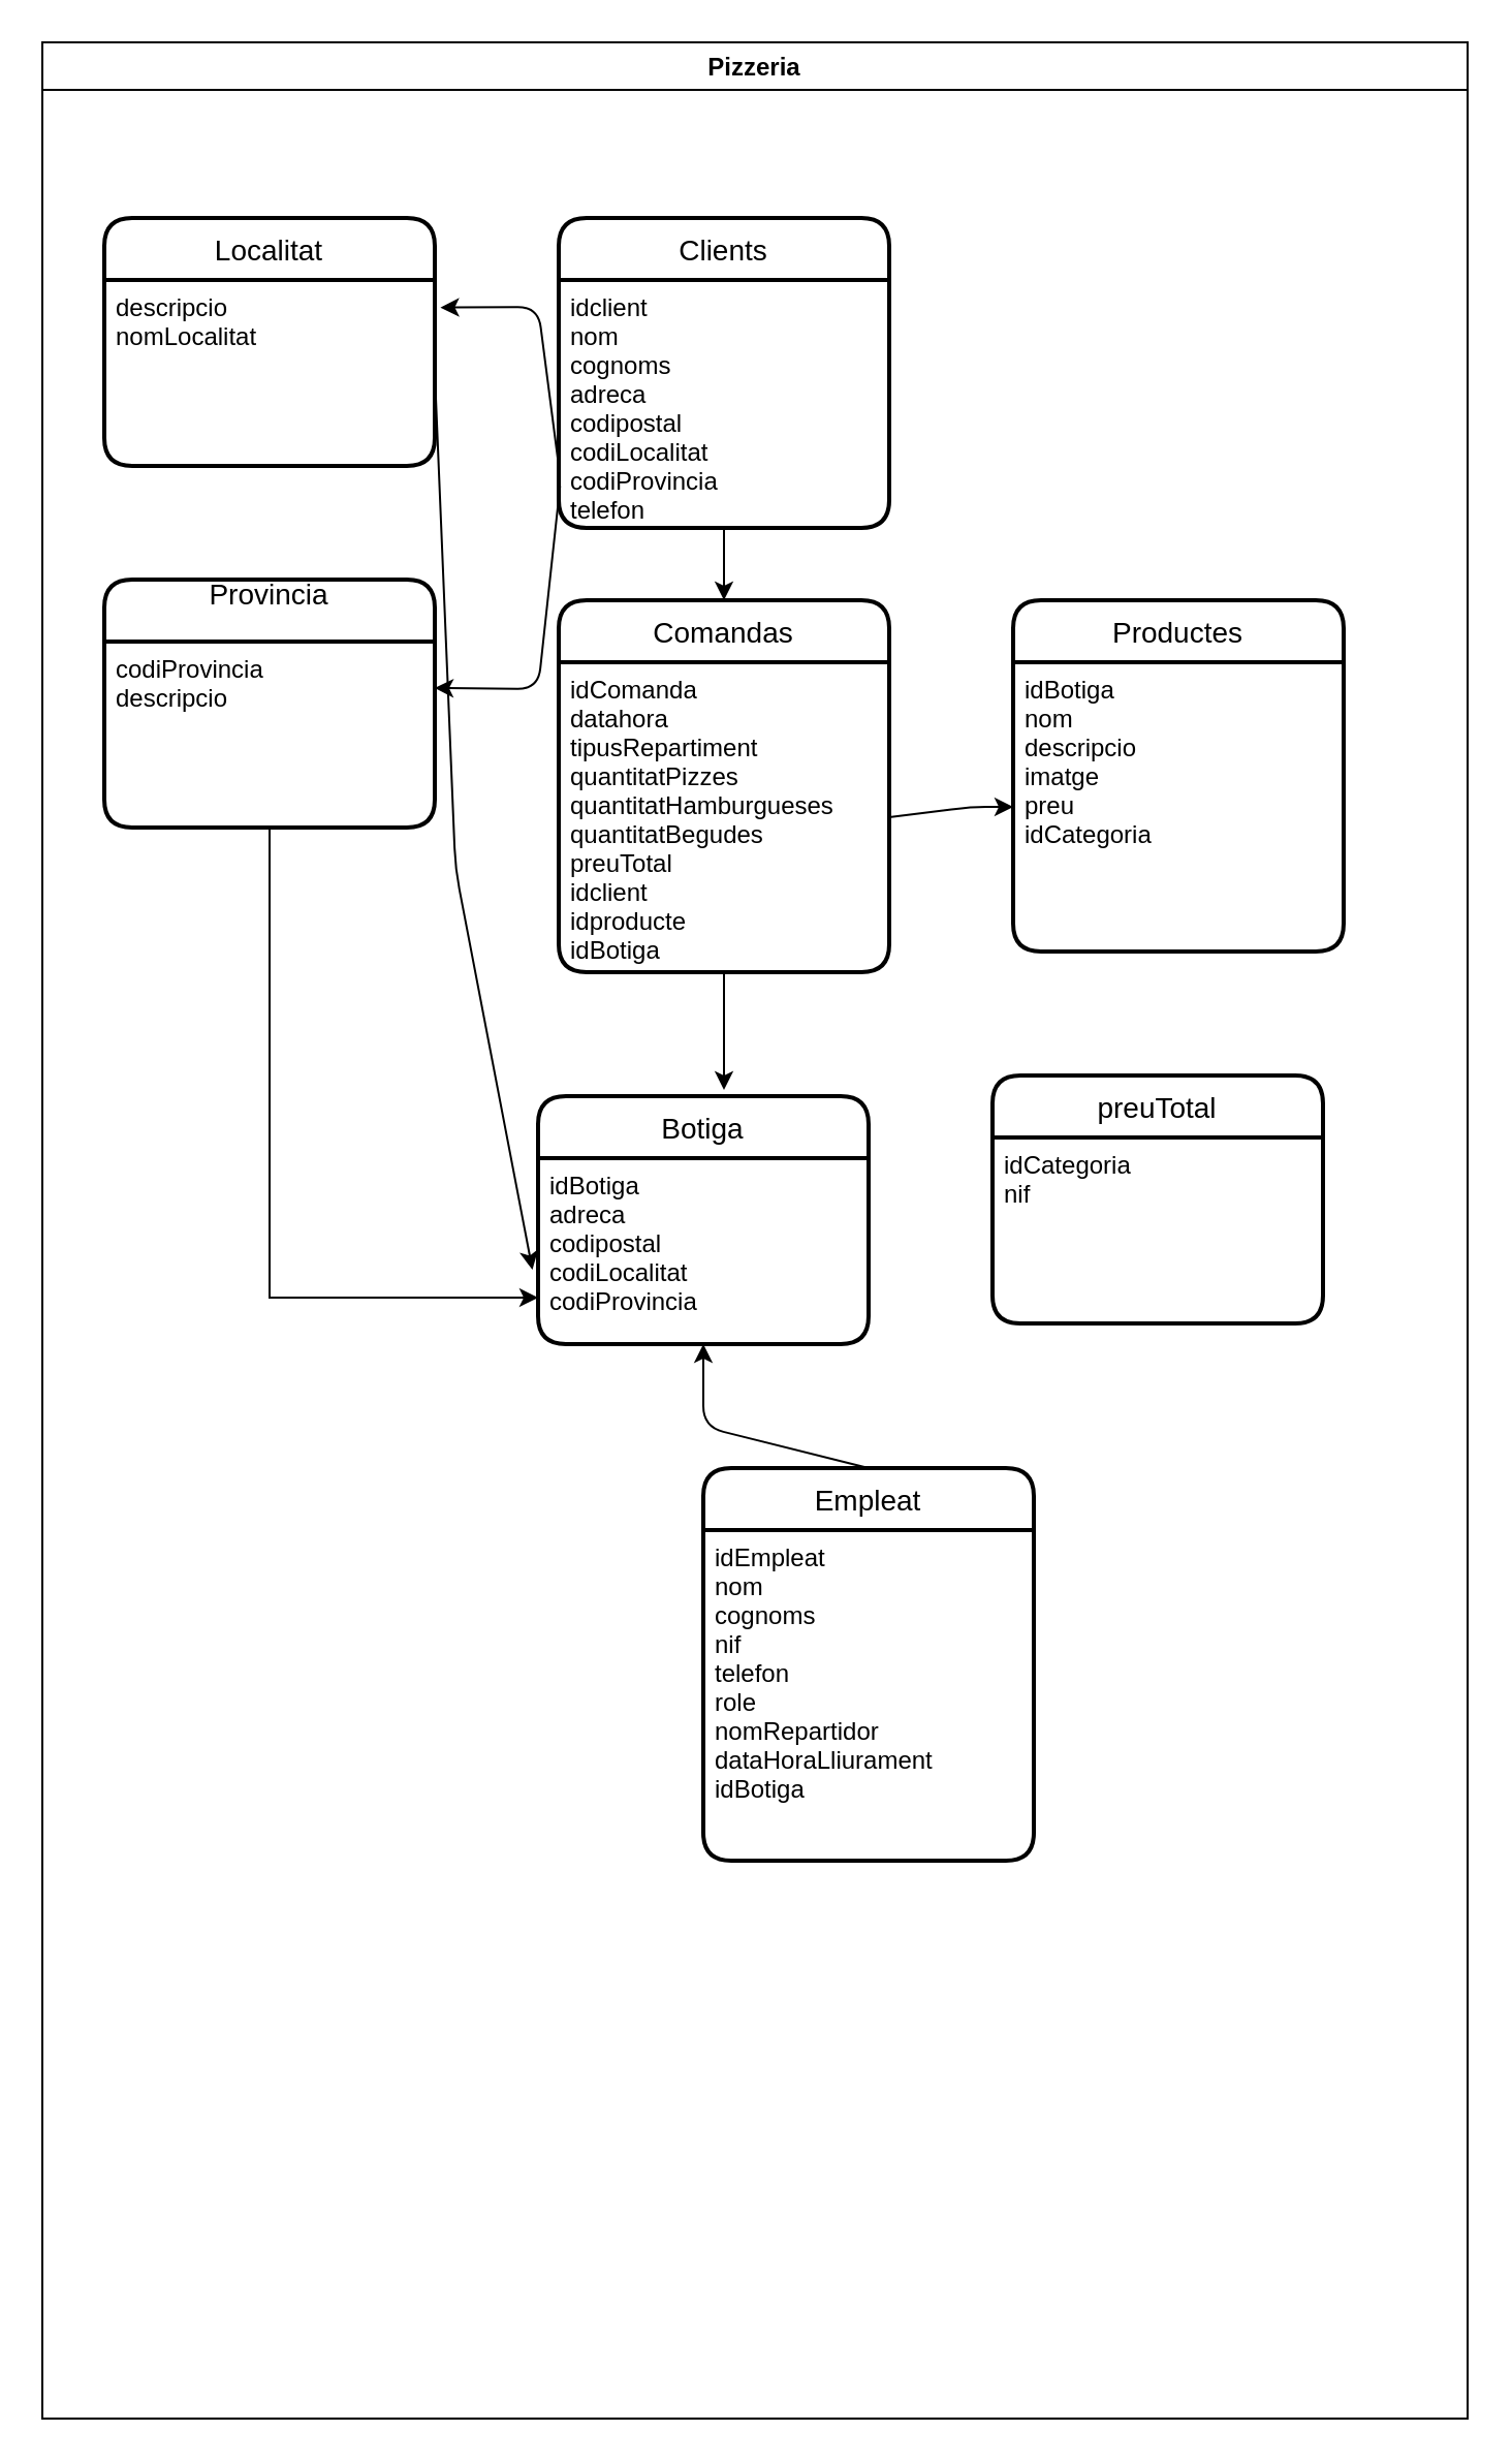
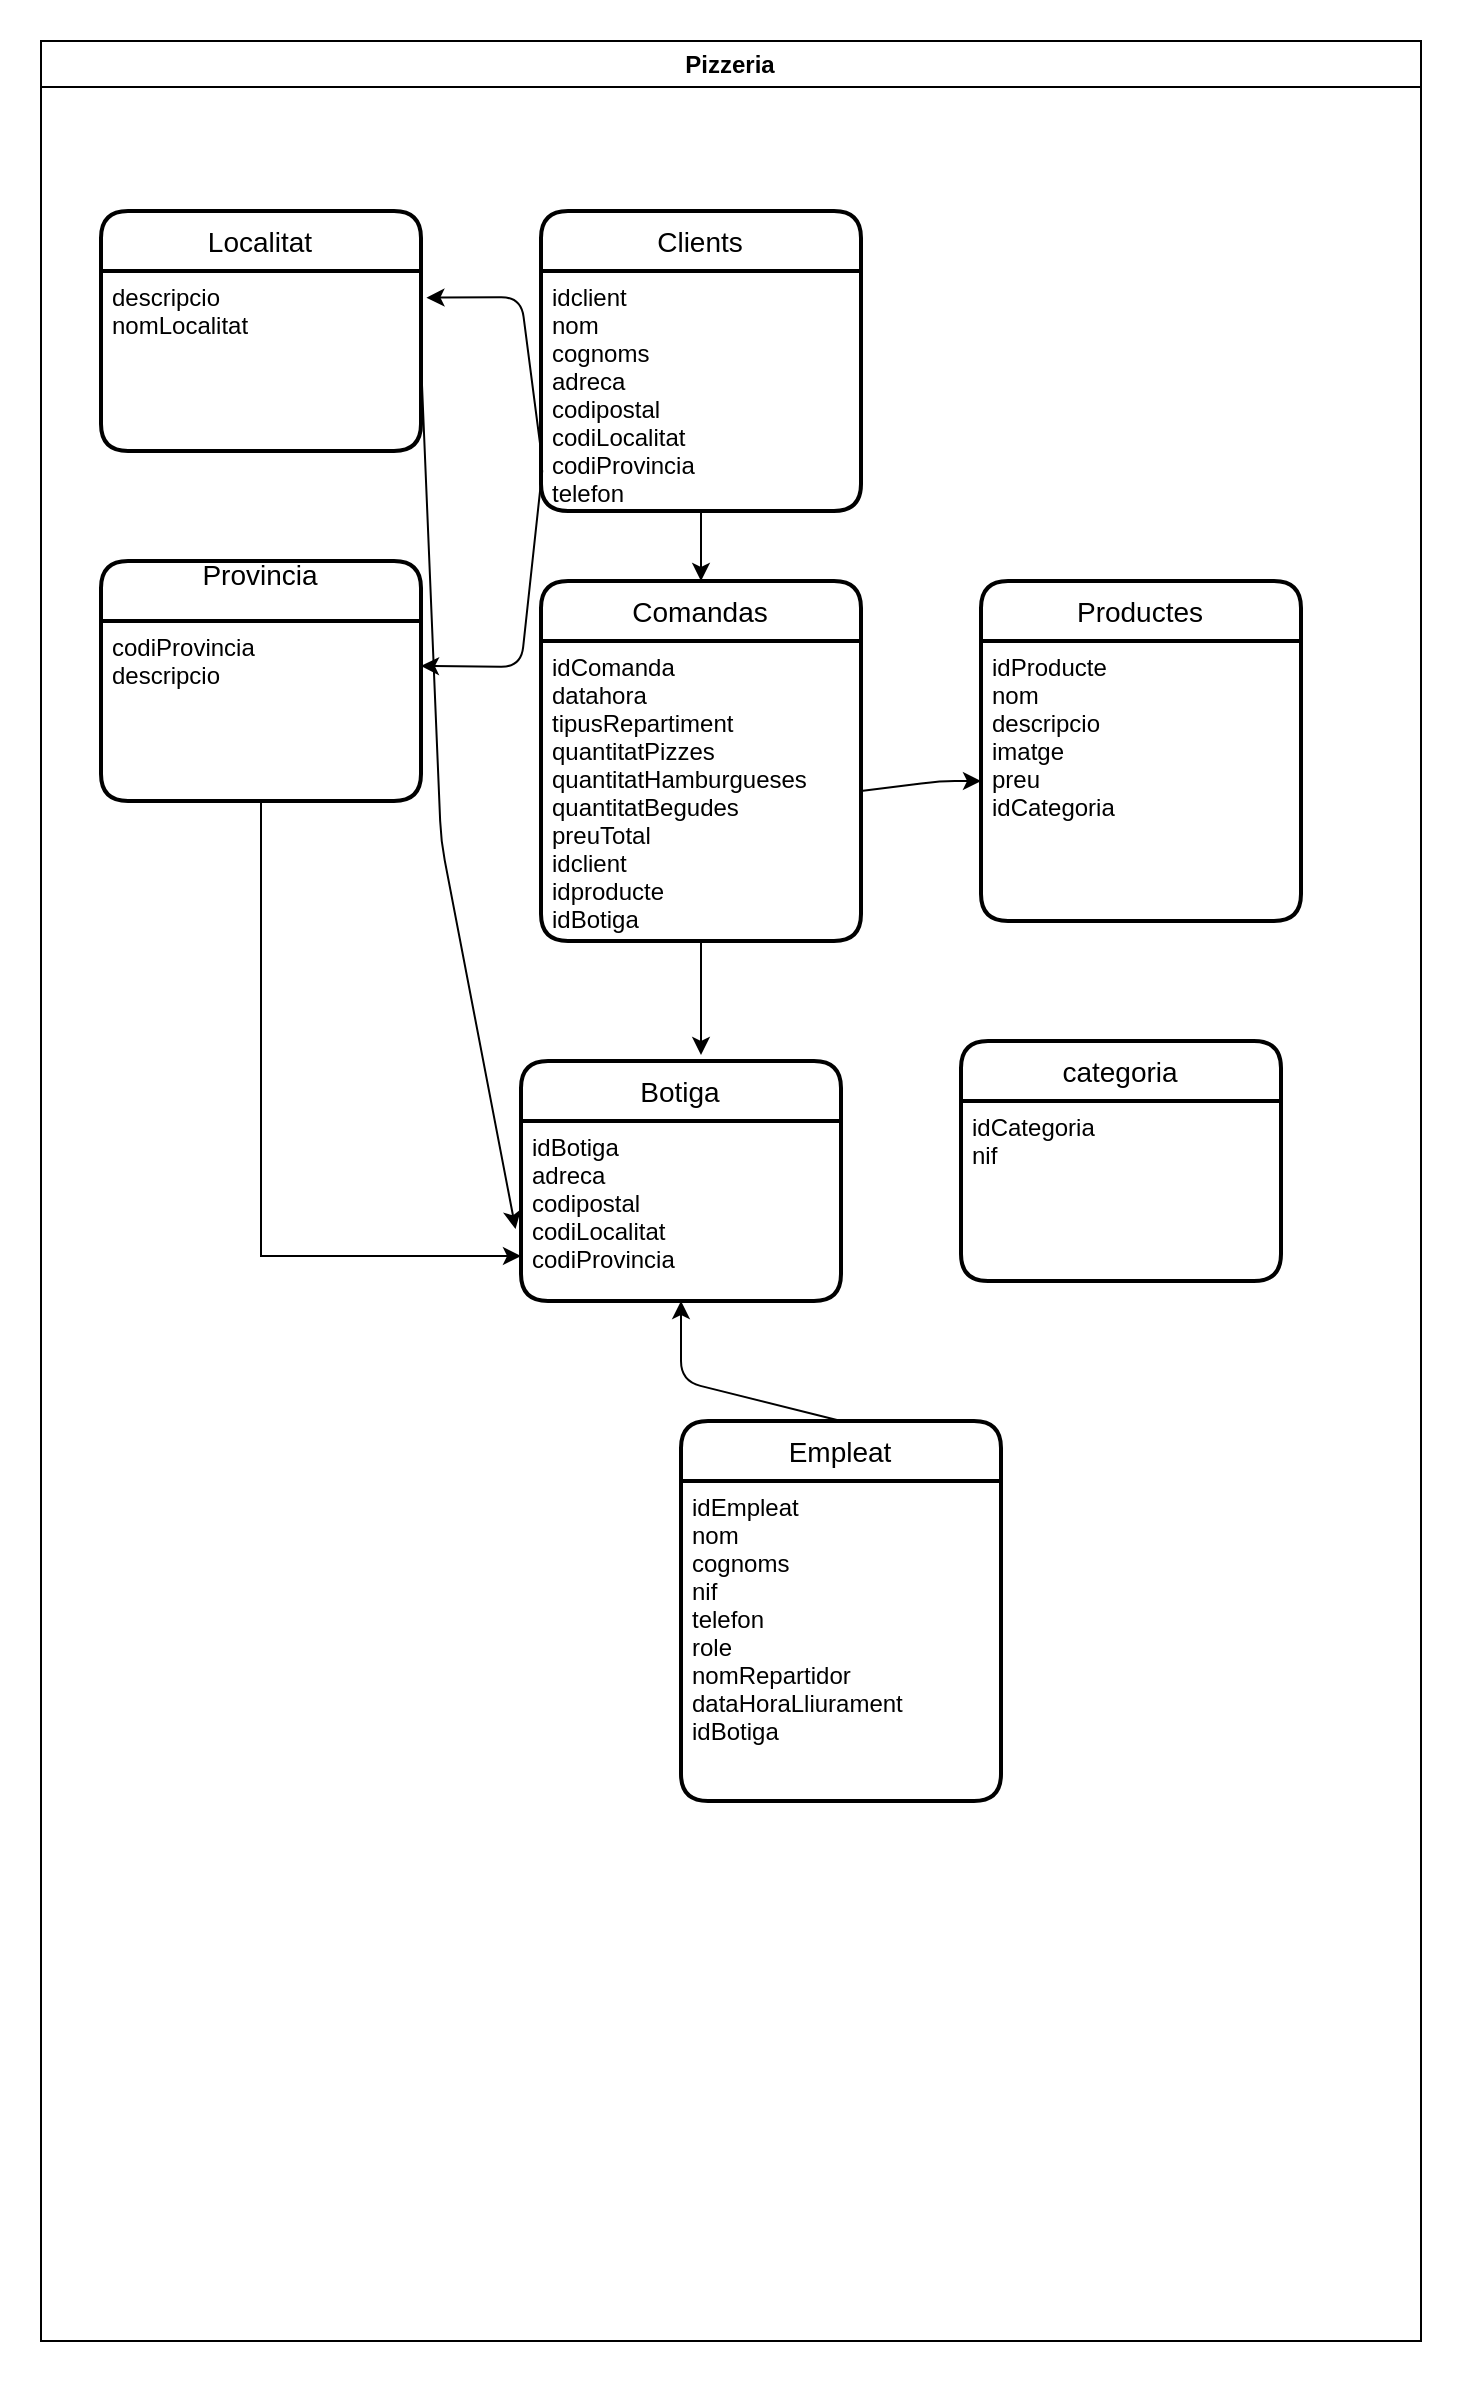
  <mxCell id="0" />
  <mxCell id="1" parent="0" />
  <mxCell id="2" value="Pizzeria" style="swimlane;" parent="1" vertex="1"><mxGeometry x="20" y="20" width="690" height="1150" as="geometry" /></mxCell>
  <mxCell id="3" value="Clients" style="swimlane;childLayout=stackLayout;horizontal=1;startSize=30;horizontalStack=0;rounded=1;fontSize=14;fontStyle=0;strokeWidth=2;resizeParent=0;resizeLast=1;shadow=0;dashed=0;align=center;" parent="2" vertex="1"><mxGeometry x="250" y="85" width="160" height="150" as="geometry" /></mxCell>
  <mxCell id="4" value="idclient&#10;nom&#10;cognoms&#10;adreca&#10;codipostal&#10;codiLocalitat&#10;codiProvincia&#10;telefon&#10;" style="align=left;strokeColor=none;fillColor=none;spacingLeft=4;fontSize=12;verticalAlign=top;resizable=0;rotatable=0;part=1;" parent="3" vertex="1"><mxGeometry y="30" width="160" height="120" as="geometry" /></mxCell>
  <mxCell id="5" value="Provincia&#10;" style="swimlane;childLayout=stackLayout;horizontal=1;startSize=30;horizontalStack=0;rounded=1;fontSize=14;fontStyle=0;strokeWidth=2;resizeParent=0;resizeLast=1;shadow=0;dashed=0;align=center;" parent="2" vertex="1"><mxGeometry x="30" y="260" width="160" height="120" as="geometry" /></mxCell>
  <mxCell id="6" value="codiProvincia&#10;descripcio" style="align=left;strokeColor=none;fillColor=none;spacingLeft=4;fontSize=12;verticalAlign=top;resizable=0;rotatable=0;part=1;" parent="5" vertex="1"><mxGeometry y="30" width="160" height="90" as="geometry" /></mxCell>
  <mxCell id="7" value="Localitat" style="swimlane;childLayout=stackLayout;horizontal=1;startSize=30;horizontalStack=0;rounded=1;fontSize=14;fontStyle=0;strokeWidth=2;resizeParent=0;resizeLast=1;shadow=0;dashed=0;align=center;" parent="2" vertex="1"><mxGeometry x="30" y="85" width="160" height="120" as="geometry" /></mxCell>
  <mxCell id="8" value="descripcio&#10;nomLocalitat" style="align=left;strokeColor=none;fillColor=none;spacingLeft=4;fontSize=12;verticalAlign=top;resizable=0;rotatable=0;part=1;" parent="7" vertex="1"><mxGeometry y="30" width="160" height="90" as="geometry" /></mxCell>
  <mxCell id="9" value="" style="endArrow=classic;html=1;entryX=1.017;entryY=0.148;entryDx=0;entryDy=0;entryPerimeter=0;exitX=0;exitY=0.75;exitDx=0;exitDy=0;" parent="2" source="4" target="8" edge="1"><mxGeometry width="50" height="50" relative="1" as="geometry"><mxPoint x="230" y="200" as="sourcePoint" /><mxPoint x="380" y="210" as="targetPoint" /><Array as="points"><mxPoint x="240" y="128" /></Array></mxGeometry></mxCell>
  <mxCell id="10" value="Productes" style="swimlane;childLayout=stackLayout;horizontal=1;startSize=30;horizontalStack=0;rounded=1;fontSize=14;fontStyle=0;strokeWidth=2;resizeParent=0;resizeLast=1;shadow=0;dashed=0;align=center;" parent="2" vertex="1"><mxGeometry x="470" y="270" width="160" height="170" as="geometry" /></mxCell>
- <mxCell id="11" value="idBotiga&#10;nom&#10;descripcio&#10;imatge&#10;preu&#10;idCategoria" style="align=left;strokeColor=none;fillColor=none;spacingLeft=4;fontSize=12;verticalAlign=top;resizable=0;rotatable=0;part=1;" parent="10" vertex="1"><mxGeometry y="30" width="160" height="140" as="geometry" /></mxCell>
- <mxCell id="12" value="preuTotal" style="swimlane;childLayout=stackLayout;horizontal=1;startSize=30;horizontalStack=0;rounded=1;fontSize=14;fontStyle=0;strokeWidth=2;resizeParent=0;resizeLast=1;shadow=0;dashed=0;align=center;" parent="2" vertex="1"><mxGeometry x="460" y="500" width="160" height="120" as="geometry" /></mxCell>
+ <mxCell id="11" value="idProducte&#10;nom&#10;descripcio&#10;imatge&#10;preu&#10;idCategoria" style="align=left;strokeColor=none;fillColor=none;spacingLeft=4;fontSize=12;verticalAlign=top;resizable=0;rotatable=0;part=1;" parent="10" vertex="1"><mxGeometry y="30" width="160" height="140" as="geometry" /></mxCell>
+ <mxCell id="12" value="categoria" style="swimlane;childLayout=stackLayout;horizontal=1;startSize=30;horizontalStack=0;rounded=1;fontSize=14;fontStyle=0;strokeWidth=2;resizeParent=0;resizeLast=1;shadow=0;dashed=0;align=center;" parent="2" vertex="1"><mxGeometry x="460" y="500" width="160" height="120" as="geometry" /></mxCell>
  <mxCell id="13" value="idCategoria&#10;nif&#10;" style="align=left;strokeColor=none;fillColor=none;spacingLeft=4;fontSize=12;verticalAlign=top;resizable=0;rotatable=0;part=1;" parent="12" vertex="1"><mxGeometry y="30" width="160" height="90" as="geometry" /></mxCell>
  <mxCell id="14" value="Comandas" style="swimlane;childLayout=stackLayout;horizontal=1;startSize=30;horizontalStack=0;rounded=1;fontSize=14;fontStyle=0;strokeWidth=2;resizeParent=0;resizeLast=1;shadow=0;dashed=0;align=center;" parent="2" vertex="1"><mxGeometry x="250" y="270" width="160" height="180" as="geometry" /></mxCell>
  <mxCell id="15" value="idComanda&#10;datahora&#10;tipusRepartiment&#10;quantitatPizzes&#10;quantitatHamburgueses&#10;quantitatBegudes&#10;preuTotal&#10;idclient&#10;idproducte&#10;idBotiga" style="align=left;strokeColor=none;fillColor=none;spacingLeft=4;fontSize=12;verticalAlign=top;resizable=0;rotatable=0;part=1;" parent="14" vertex="1"><mxGeometry y="30" width="160" height="150" as="geometry" /></mxCell>
  <mxCell id="16" value="" style="endArrow=classic;html=1;entryX=0.5;entryY=0;entryDx=0;entryDy=0;exitX=0.5;exitY=1;exitDx=0;exitDy=0;" parent="2" source="4" target="14" edge="1"><mxGeometry width="50" height="50" relative="1" as="geometry"><mxPoint x="320" y="240" as="sourcePoint" /><mxPoint x="370" y="200" as="targetPoint" /></mxGeometry></mxCell>
  <mxCell id="17" value="" style="endArrow=classic;html=1;exitX=1;exitY=0.5;exitDx=0;exitDy=0;entryX=0;entryY=0.5;entryDx=0;entryDy=0;" parent="2" source="15" target="11" edge="1"><mxGeometry width="50" height="50" relative="1" as="geometry"><mxPoint x="420" y="400" as="sourcePoint" /><mxPoint x="470" y="350" as="targetPoint" /><Array as="points"><mxPoint x="450" y="370" /></Array></mxGeometry></mxCell>
  <mxCell id="18" value="" style="endArrow=classic;html=1;exitX=0.004;exitY=0.831;exitDx=0;exitDy=0;exitPerimeter=0;entryX=1;entryY=0.25;entryDx=0;entryDy=0;" parent="2" source="4" target="6" edge="1"><mxGeometry width="50" height="50" relative="1" as="geometry"><mxPoint x="340" y="270" as="sourcePoint" /><mxPoint x="390" y="220" as="targetPoint" /><Array as="points"><mxPoint x="240" y="313" /></Array></mxGeometry></mxCell>
  <mxCell id="19" value="" style="endArrow=classic;html=1;entryX=-0.017;entryY=0.6;entryDx=0;entryDy=0;entryPerimeter=0;" parent="2" target="23" edge="1"><mxGeometry width="50" height="50" relative="1" as="geometry"><mxPoint x="190" y="160" as="sourcePoint" /><mxPoint x="240" y="110" as="targetPoint" /><Array as="points"><mxPoint x="200" y="400" /></Array></mxGeometry></mxCell>
  <mxCell id="20" value="Empleat" style="swimlane;childLayout=stackLayout;horizontal=1;startSize=30;horizontalStack=0;rounded=1;fontSize=14;fontStyle=0;strokeWidth=2;resizeParent=0;resizeLast=1;shadow=0;dashed=0;align=center;" parent="2" vertex="1"><mxGeometry x="320" y="690" width="160" height="190" as="geometry" /></mxCell>
  <mxCell id="21" value="idEmpleat&#10;nom&#10;cognoms&#10;nif&#10;telefon&#10;role&#10;nomRepartidor&#10;dataHoraLliurament&#10;idBotiga" style="align=left;strokeColor=none;fillColor=none;spacingLeft=4;fontSize=12;verticalAlign=top;resizable=0;rotatable=0;part=1;" parent="20" vertex="1"><mxGeometry y="30" width="160" height="160" as="geometry" /></mxCell>
  <mxCell id="22" value="Botiga" style="swimlane;childLayout=stackLayout;horizontal=1;startSize=30;horizontalStack=0;rounded=1;fontSize=14;fontStyle=0;strokeWidth=2;resizeParent=0;resizeLast=1;shadow=0;dashed=0;align=center;" parent="1" vertex="1"><mxGeometry x="260" y="530" width="160" height="120" as="geometry" /></mxCell>
  <mxCell id="23" value="idBotiga&#10;adreca&#10;codipostal&#10;codiLocalitat&#10;codiProvincia" style="align=left;strokeColor=none;fillColor=none;spacingLeft=4;fontSize=12;verticalAlign=top;resizable=0;rotatable=0;part=1;" parent="22" vertex="1"><mxGeometry y="30" width="160" height="90" as="geometry" /></mxCell>
  <mxCell id="24" value="" style="endArrow=classic;html=1;exitX=0.5;exitY=1;exitDx=0;exitDy=0;" parent="1" source="15" edge="1"><mxGeometry width="50" height="50" relative="1" as="geometry"><mxPoint x="340" y="540" as="sourcePoint" /><mxPoint x="350" y="527" as="targetPoint" /><Array as="points"><mxPoint x="350" y="480" /></Array></mxGeometry></mxCell>
  <mxCell id="25" style="edgeStyle=orthogonalEdgeStyle;rounded=0;orthogonalLoop=1;jettySize=auto;html=1;exitX=0.5;exitY=1;exitDx=0;exitDy=0;entryX=0;entryY=0.75;entryDx=0;entryDy=0;" parent="1" source="6" target="23" edge="1"><mxGeometry relative="1" as="geometry" /></mxCell>
  <mxCell id="26" value="" style="endArrow=classic;html=1;exitX=0.5;exitY=0;exitDx=0;exitDy=0;entryX=0.5;entryY=1;entryDx=0;entryDy=0;" parent="1" source="20" target="23" edge="1"><mxGeometry width="50" height="50" relative="1" as="geometry"><mxPoint x="360" y="740" as="sourcePoint" /><mxPoint x="410" y="690" as="targetPoint" /><Array as="points"><mxPoint x="340" y="690" /></Array></mxGeometry></mxCell>
